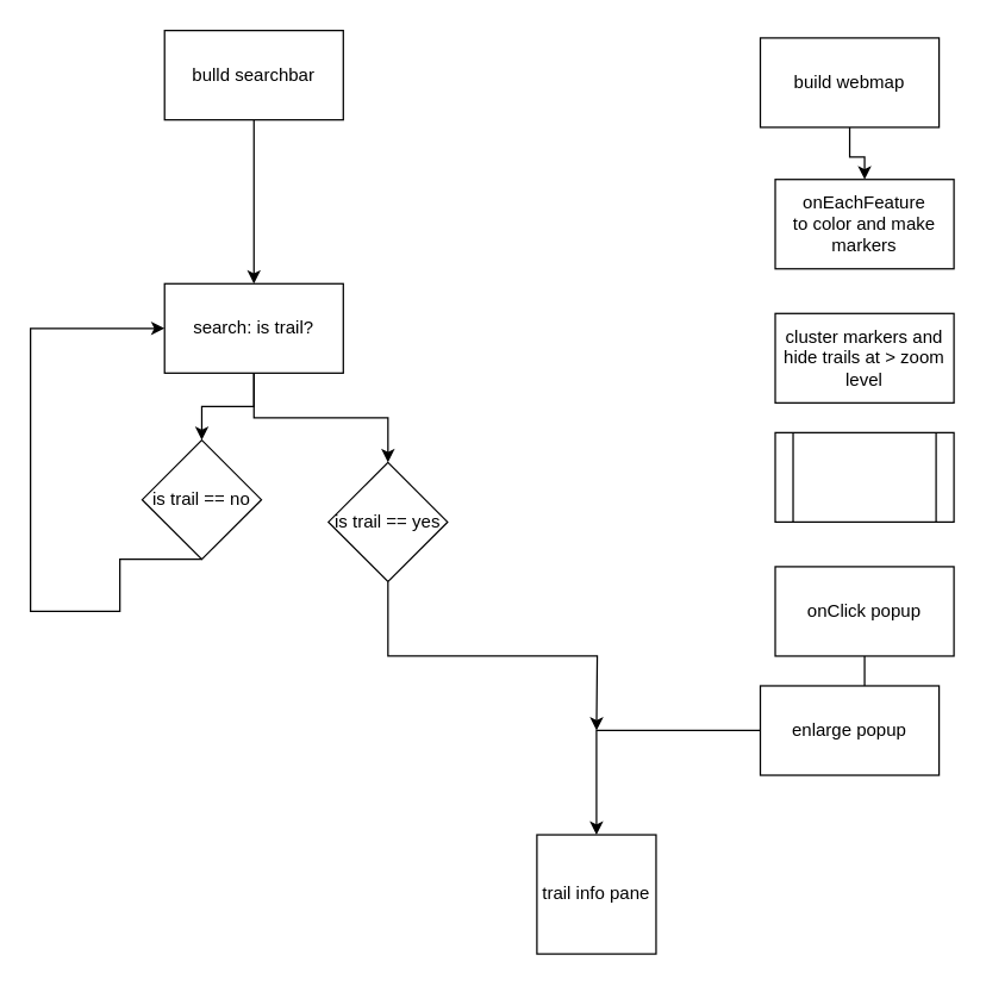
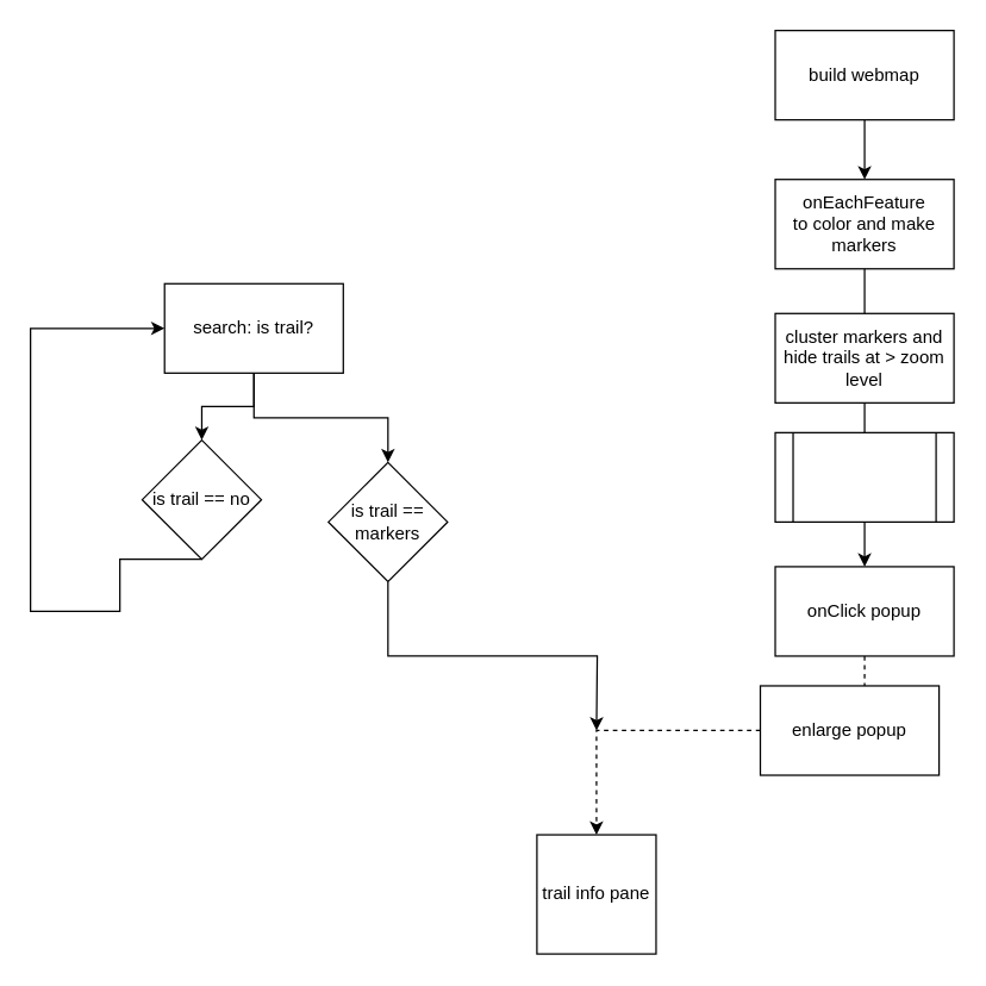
  <mxCell id="0" />
  <mxCell id="1" parent="0" />
- <mxCell id="2" style="edgeStyle=orthogonalEdgeStyle;rounded=0;orthogonalLoop=1;jettySize=auto;html=1;exitX=0.5;exitY=1;exitDx=0;exitDy=0;entryX=0.5;entryY=0;entryDx=0;entryDy=0;" parent="1" source="3" target="6" edge="1"><mxGeometry relative="1" as="geometry" /></mxCell>
- <mxCell id="3" value="bulld searchbar" style="rounded=0;whiteSpace=wrap;html=1;" parent="1" vertex="1"><mxGeometry x="110" y="20" width="120" height="60" as="geometry" /></mxCell>
  <mxCell id="4" style="edgeStyle=orthogonalEdgeStyle;rounded=0;orthogonalLoop=1;jettySize=auto;html=1;exitX=0.5;exitY=1;exitDx=0;exitDy=0;entryX=0.5;entryY=0;entryDx=0;entryDy=0;" parent="1" source="6" target="8" edge="1"><mxGeometry relative="1" as="geometry" /></mxCell>
  <mxCell id="5" style="edgeStyle=orthogonalEdgeStyle;rounded=0;orthogonalLoop=1;jettySize=auto;html=1;entryX=0.5;entryY=0;entryDx=0;entryDy=0;" parent="1" source="6" target="10" edge="1"><mxGeometry relative="1" as="geometry" /></mxCell>
  <mxCell id="6" value="search: is trail?" style="rounded=0;whiteSpace=wrap;html=1;" parent="1" vertex="1"><mxGeometry x="110" y="190" width="120" height="60" as="geometry" /></mxCell>
  <mxCell id="7" style="edgeStyle=orthogonalEdgeStyle;rounded=0;orthogonalLoop=1;jettySize=auto;html=1;exitX=0.5;exitY=1;exitDx=0;exitDy=0;entryX=0;entryY=0.5;entryDx=0;entryDy=0;" edge="1" parent="1" source="8" target="6"><mxGeometry relative="1" as="geometry"><mxPoint x="100" y="210" as="targetPoint" /><Array as="points"><mxPoint x="80" y="410" /><mxPoint y="410" x="20" /><mxPoint y="220" x="20" /></Array></mxGeometry></mxCell>
  <mxCell id="8" value="is trail == no" style="rhombus;whiteSpace=wrap;html=1;" parent="1" vertex="1"><mxGeometry x="95" y="295" width="80" height="80" as="geometry" /></mxCell>
  <mxCell id="9" style="edgeStyle=orthogonalEdgeStyle;rounded=0;orthogonalLoop=1;jettySize=auto;html=1;exitX=0.5;exitY=1;exitDx=0;exitDy=0;" edge="1" parent="1" source="10"><mxGeometry relative="1" as="geometry"><mxPoint x="400" y="490" as="targetPoint" /></mxGeometry></mxCell>
- <mxCell id="10" value="is trail == yes" style="rhombus;whiteSpace=wrap;html=1;" parent="1" vertex="1"><mxGeometry x="220" y="310" width="80" height="80" as="geometry" /></mxCell>
+ <mxCell id="10" value="is trail == markers" style="rhombus;whiteSpace=wrap;html=1;" parent="1" vertex="1"><mxGeometry x="220" y="310" width="80" height="80" as="geometry" /></mxCell>
  <mxCell id="11" style="edgeStyle=orthogonalEdgeStyle;rounded=0;orthogonalLoop=1;jettySize=auto;html=1;exitX=0.5;exitY=1;exitDx=0;exitDy=0;" edge="1" parent="1" source="12" target="14"><mxGeometry relative="1" as="geometry" /></mxCell>
- <mxCell id="12" value="build webmap" style="rounded=0;whiteSpace=wrap;html=1;" vertex="1" parent="1"><mxGeometry x="510" y="25" width="120" height="60" as="geometry" /></mxCell>
+ <mxCell id="12" value="build webmap" style="rounded=0;whiteSpace=wrap;html=1;" vertex="1" parent="1"><mxGeometry x="520" y="20" width="120" height="60" as="geometry" /></mxCell>
+ <mxCell id="13" style="edgeStyle=orthogonalEdgeStyle;rounded=0;orthogonalLoop=1;jettySize=auto;html=1;exitX=0.5;exitY=1;exitDx=0;exitDy=0;entryX=0.5;entryY=0;entryDx=0;entryDy=0;" edge="1" parent="1" source="14" target="16"><mxGeometry relative="1" as="geometry"><Array as="points"><mxPoint x="580" y="240" /><mxPoint x="580" y="240" /></Array></mxGeometry></mxCell>
  <mxCell id="14" value="onEachFeature&lt;br&gt;to color and make markers" style="rounded=0;whiteSpace=wrap;html=1;" vertex="1" parent="1"><mxGeometry x="520" y="120" width="120" height="60" as="geometry" /></mxCell>
- <mxCell id="15" style="edgeStyle=orthogonalEdgeStyle;rounded=0;orthogonalLoop=1;jettySize=auto;html=1;entryX=0.5;entryY=0;entryDx=0;entryDy=0;" edge="1" parent="1" source="16" target="17"><mxGeometry relative="1" as="geometry"><mxPoint x="400" y="490" as="targetPoint" /><Array as="points"><mxPoint x="580" y="490" /><mxPoint x="400" y="490" /></Array></mxGeometry></mxCell>
+ <mxCell id="15" style="edgeStyle=orthogonalEdgeStyle;rounded=0;orthogonalLoop=1;jettySize=auto;html=1;entryX=0.5;entryY=0;entryDx=0;entryDy=0;dashed=1;" edge="1" parent="1" source="16" target="17"><mxGeometry relative="1" as="geometry"><mxPoint x="400" y="490" as="targetPoint" /><Array as="points"><mxPoint x="580" y="490" /><mxPoint x="400" y="490" /></Array></mxGeometry></mxCell>
  <mxCell id="16" value="onClick popup" style="rounded=0;whiteSpace=wrap;html=1;" vertex="1" parent="1"><mxGeometry x="520" y="380" width="120" height="60" as="geometry" /></mxCell>
  <mxCell id="17" value="trail info pane" style="whiteSpace=wrap;html=1;aspect=fixed;" vertex="1" parent="1"><mxGeometry x="360" y="560" width="80" height="80" as="geometry" /></mxCell>
  <mxCell id="18" value="enlarge popup" style="rounded=0;whiteSpace=wrap;html=1;" vertex="1" parent="1"><mxGeometry x="510" y="460" width="120" height="60" as="geometry" /></mxCell>
  <mxCell id="19" value="cluster markers and hide trails at &amp;gt; zoom level" style="rounded=0;whiteSpace=wrap;html=1;" vertex="1" parent="1"><mxGeometry x="520" y="210" width="120" height="60" as="geometry" /></mxCell>
  <mxCell id="20" value="" style="shape=process;whiteSpace=wrap;html=1;backgroundOutline=1;" vertex="1" parent="1"><mxGeometry x="520" y="290" width="120" height="60" as="geometry" /></mxCell>
